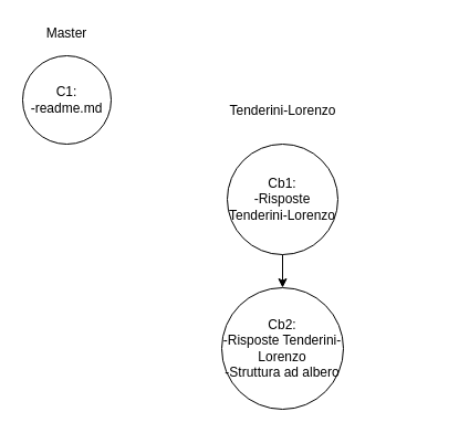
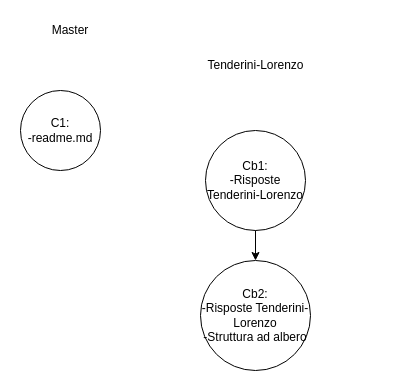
  <mxCell id="0" />
  <mxCell id="1" parent="0" />
- <mxCell id="2" value="C1:&lt;br&gt;-readme.md" style="ellipse;whiteSpace=wrap;html=1;aspect=fixed;" vertex="1" parent="1"><mxGeometry x="20" y="50" width="80" height="80" as="geometry" /></mxCell>
- <mxCell id="3" value="Master" style="text;html=1;strokeColor=none;fillColor=none;align=center;verticalAlign=middle;whiteSpace=wrap;rounded=0;" vertex="1" parent="1"><mxGeometry x="40" y="20" width="40" height="20" as="geometry" /></mxCell>
+ <mxCell id="2" value="C1:&lt;br&gt;-readme.md" style="ellipse;whiteSpace=wrap;html=1;aspect=fixed;" vertex="1" parent="1"><mxGeometry x="20" y="90" width="80" height="80" as="geometry" /></mxCell>
+ <mxCell id="3" value="Master" style="text;html=1;strokeColor=none;fillColor=none;align=center;verticalAlign=middle;whiteSpace=wrap;rounded=0;" vertex="1" parent="1"><mxGeometry x="50" y="20" width="40" height="20" as="geometry" /></mxCell>
  <mxCell id="4" value="Cb1:&lt;br&gt;-Risposte Tenderini-Lorenzo" style="ellipse;whiteSpace=wrap;html=1;aspect=fixed;" vertex="1" parent="1"><mxGeometry x="205" y="130" width="100" height="100" as="geometry" /></mxCell>
  <mxCell id="5" value="Cb2:&lt;br&gt;-Risposte Tenderini-Lorenzo&lt;br&gt;-Struttura ad albero" style="ellipse;whiteSpace=wrap;html=1;aspect=fixed;" vertex="1" parent="1"><mxGeometry x="200" y="260" width="110" height="110" as="geometry" /></mxCell>
  <mxCell id="6" value="" style="endArrow=classic;html=1;entryX=0.5;entryY=0;entryDx=0;entryDy=0;" edge="1" parent="1" target="5"><mxGeometry width="50" height="50" relative="1" as="geometry"><mxPoint x="255" y="230" as="sourcePoint" /><mxPoint x="310" y="280" as="targetPoint" /></mxGeometry></mxCell>
- <mxCell id="7" value="Tenderini-Lorenzo" style="text;html=1;strokeColor=none;fillColor=none;align=center;verticalAlign=middle;whiteSpace=wrap;rounded=0;" vertex="1" parent="1"><mxGeometry x="117.5" y="90" width="275" height="20" as="geometry" /></mxCell>
+ <mxCell id="7" value="Tenderini-Lorenzo" style="text;html=1;strokeColor=none;fillColor=none;align=center;verticalAlign=middle;whiteSpace=wrap;rounded=0;" vertex="1" parent="1"><mxGeometry x="117.5" y="55" width="275" height="20" as="geometry" /></mxCell>
